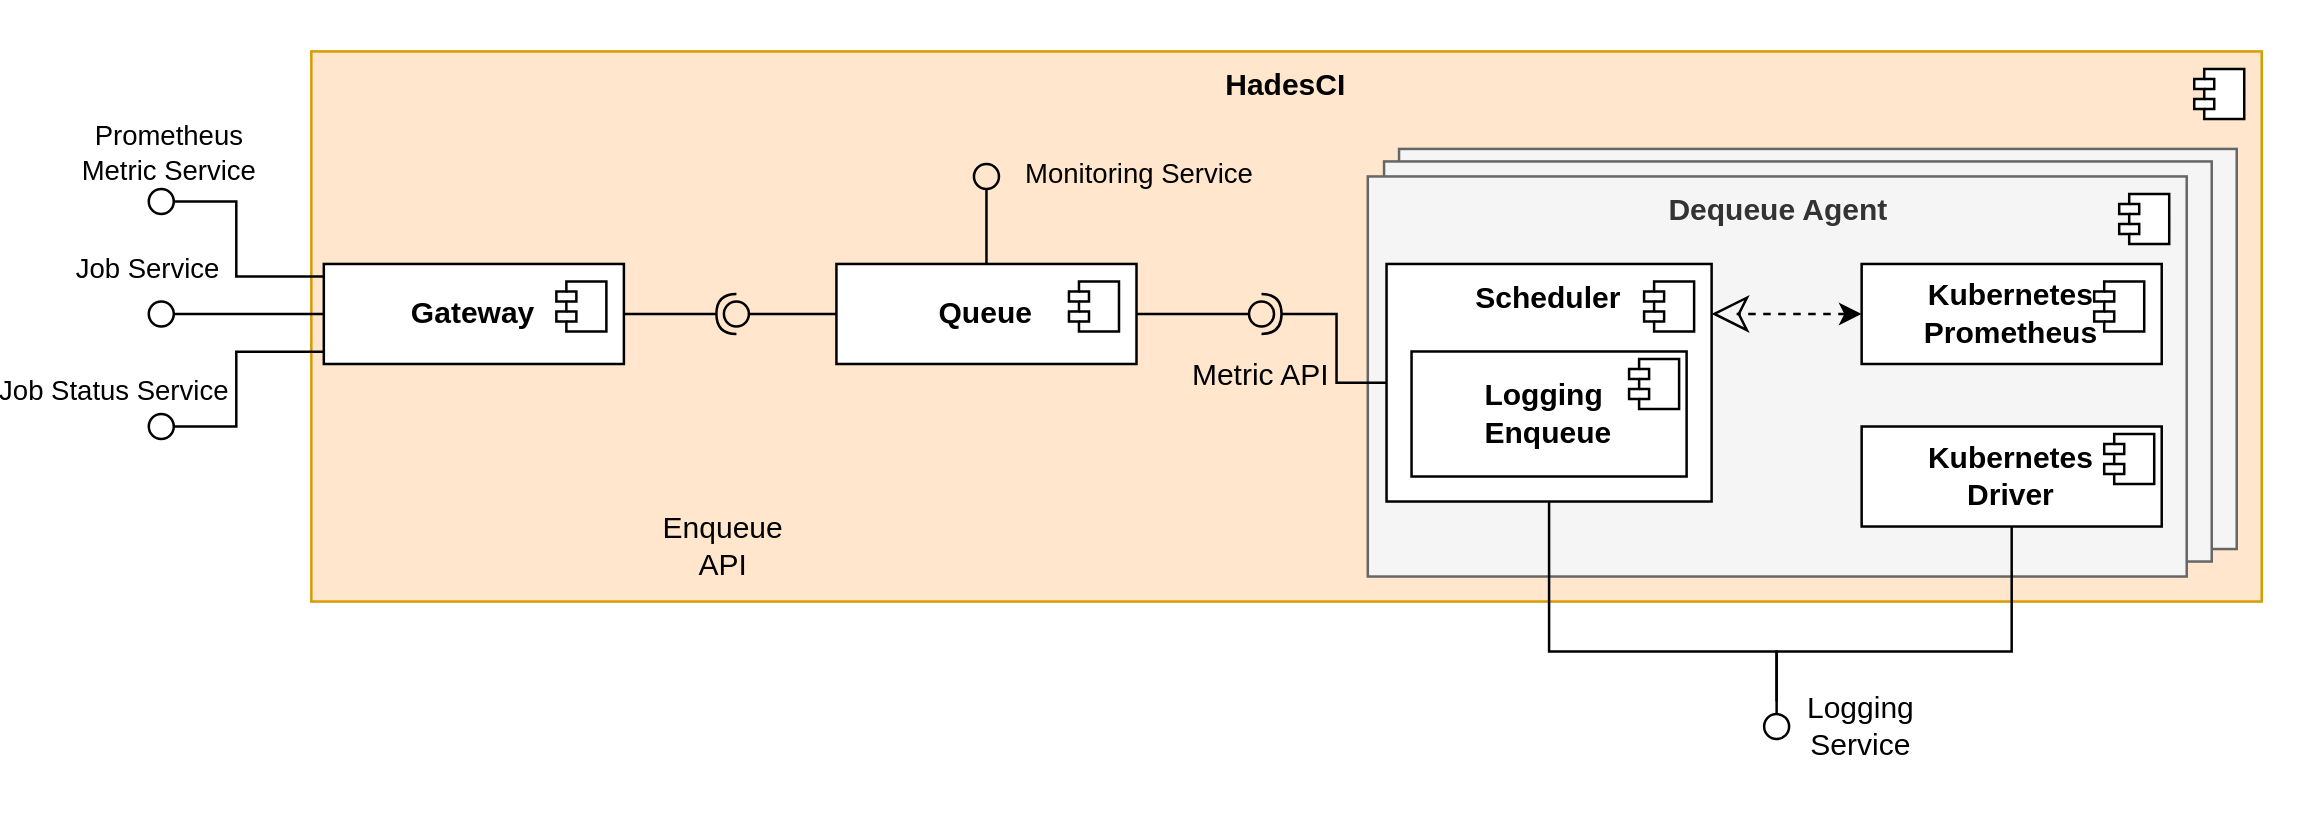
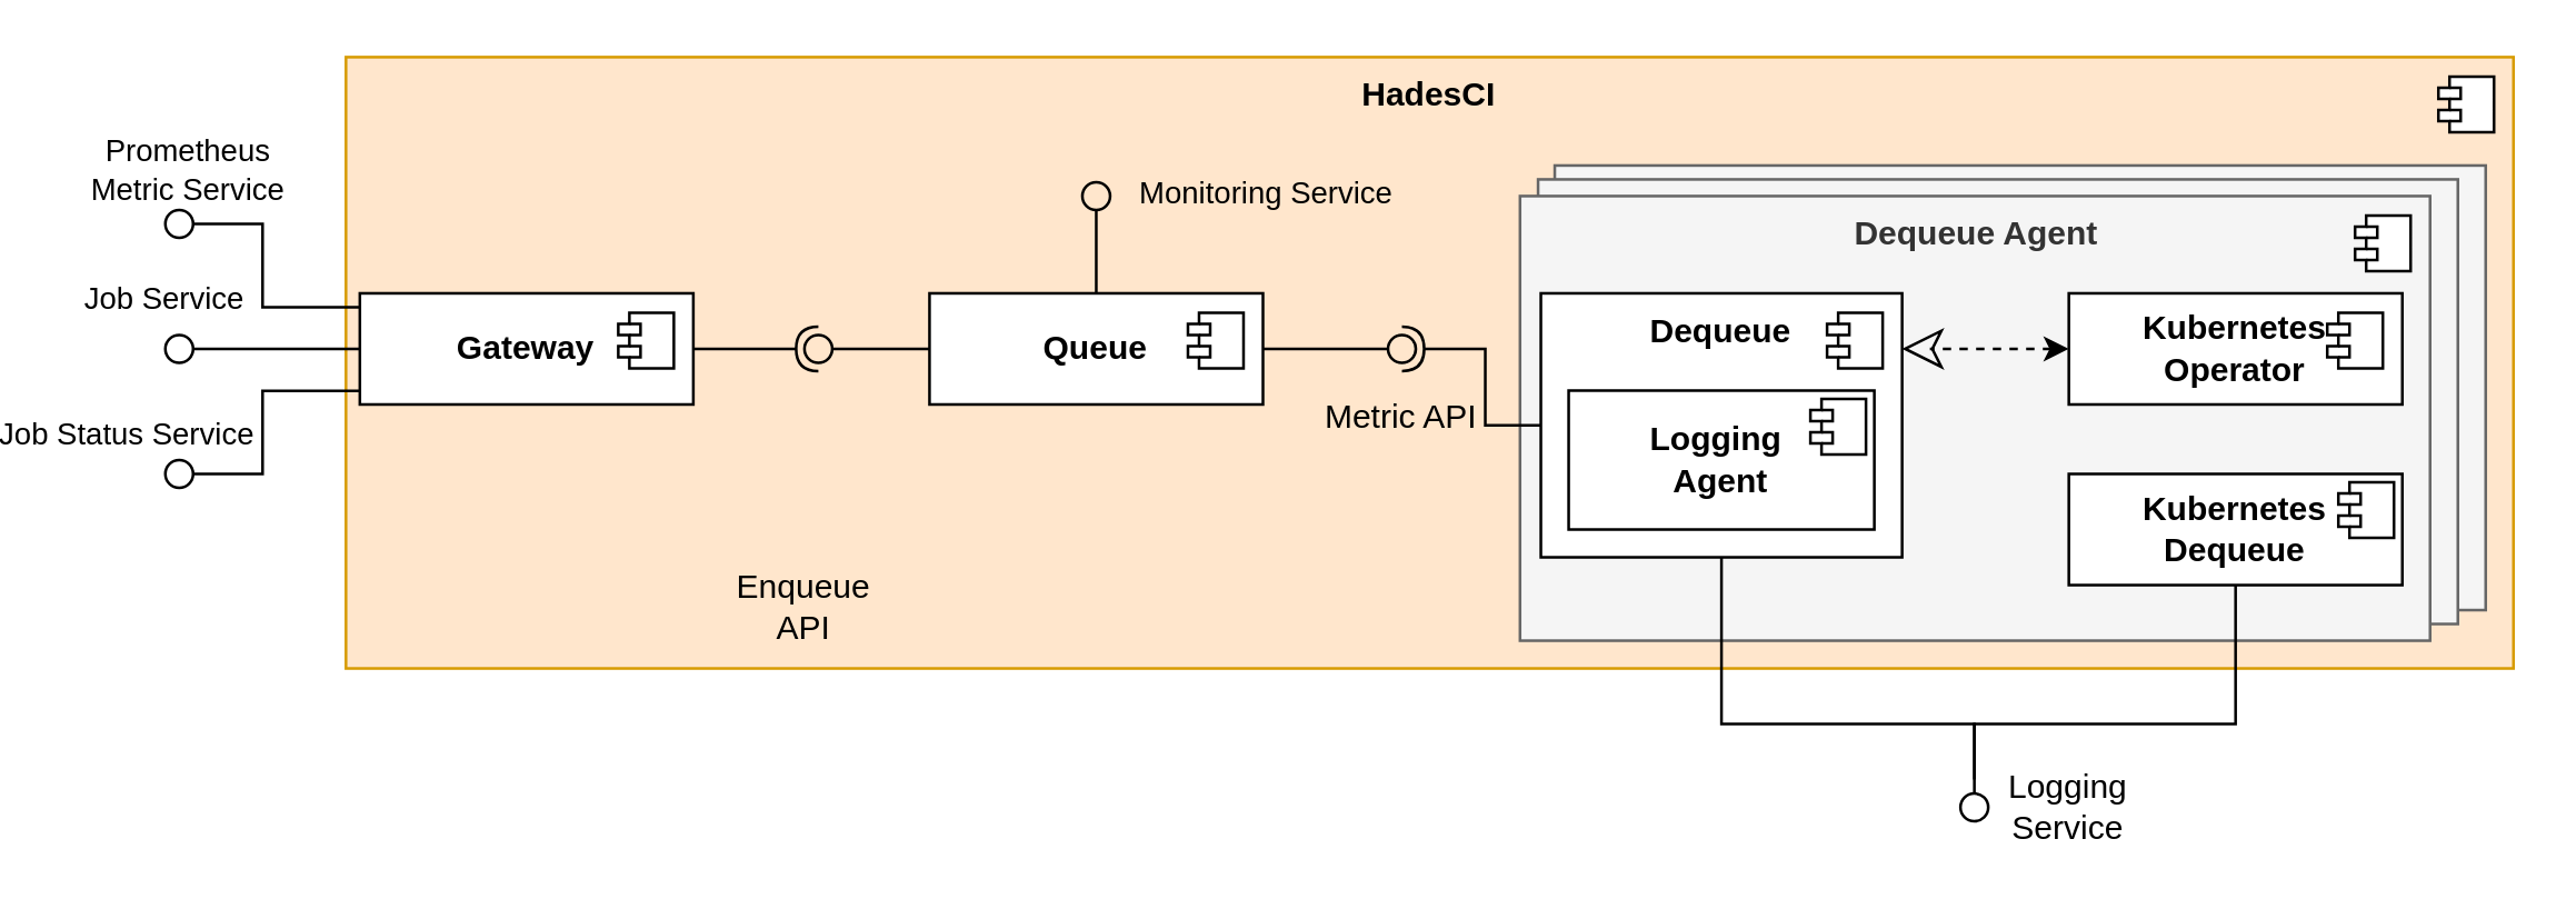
  <mxCell id="0" />
  <mxCell id="1" parent="0" />
  <mxCell id="2" value="&lt;div&gt;&lt;b&gt;HadesCI&lt;/b&gt;&lt;/div&gt;" style="html=1;dropTarget=0;whiteSpace=wrap;verticalAlign=top;fillColor=#ffe6cc;strokeColor=#d79b00;" parent="1" vertex="1"><mxGeometry x="120" y="20" width="780" height="220" as="geometry" /></mxCell>
  <mxCell id="3" value="" style="shape=module;jettyWidth=8;jettyHeight=4;" parent="2" vertex="1"><mxGeometry x="1" width="20" height="20" relative="1" as="geometry"><mxPoint x="-27" y="7" as="offset" /></mxGeometry></mxCell>
  <mxCell id="4" value="" style="html=1;dropTarget=0;whiteSpace=wrap;horizontal=1;verticalAlign=top;fillColor=#f5f5f5;fontColor=#333333;strokeColor=#666666;" parent="1" vertex="1"><mxGeometry x="555" y="59" width="335" height="160" as="geometry" /></mxCell>
  <mxCell id="5" value="" style="html=1;dropTarget=0;whiteSpace=wrap;horizontal=1;verticalAlign=top;fillColor=#f5f5f5;fontColor=#333333;strokeColor=#666666;" parent="1" vertex="1"><mxGeometry x="549" y="64" width="331" height="160" as="geometry" /></mxCell>
  <mxCell id="6" value="" style="rounded=0;orthogonalLoop=1;jettySize=auto;html=1;endArrow=oval;endFill=0;sketch=0;sourcePerimeterSpacing=0;targetPerimeterSpacing=0;endSize=10;edgeStyle=orthogonalEdgeStyle;" parent="1" source="12" edge="1"><mxGeometry relative="1" as="geometry"><mxPoint x="50" y="135" as="sourcePoint" /><mxPoint x="60" y="80" as="targetPoint" /><Array as="points"><mxPoint x="90" y="110" /><mxPoint x="90" y="80" /></Array></mxGeometry></mxCell>
  <mxCell id="7" value="Prometheus&lt;div&gt;Metric Service&lt;/div&gt;" style="edgeLabel;html=1;align=center;verticalAlign=middle;resizable=0;points=[];labelBackgroundColor=none;" parent="6" vertex="1" connectable="0"><mxGeometry x="0.967" y="-3" relative="1" as="geometry"><mxPoint y="-17" as="offset" /></mxGeometry></mxCell>
  <mxCell id="8" value="" style="rounded=0;orthogonalLoop=1;jettySize=auto;html=1;endArrow=oval;endFill=0;sketch=0;sourcePerimeterSpacing=0;targetPerimeterSpacing=0;endSize=10;edgeStyle=orthogonalEdgeStyle;exitX=-0.002;exitY=0.877;exitDx=0;exitDy=0;exitPerimeter=0;" parent="1" source="12" edge="1"><mxGeometry relative="1" as="geometry"><mxPoint x="40" y="130" as="sourcePoint" /><mxPoint x="60" y="170" as="targetPoint" /><Array as="points"><mxPoint x="90" y="140" /><mxPoint x="90" y="170" /></Array></mxGeometry></mxCell>
  <mxCell id="9" value="Job Status Service" style="edgeLabel;html=1;align=center;verticalAlign=middle;resizable=0;points=[];labelBackgroundColor=none;" parent="8" vertex="1" connectable="0"><mxGeometry x="0.967" y="-3" relative="1" as="geometry"><mxPoint x="-21" y="-12" as="offset" /></mxGeometry></mxCell>
  <mxCell id="10" value="&lt;b&gt;Dequeue Agent&lt;/b&gt;" style="html=1;dropTarget=0;whiteSpace=wrap;horizontal=1;verticalAlign=top;fillColor=#f5f5f5;fontColor=#333333;strokeColor=#666666;" parent="1" vertex="1"><mxGeometry x="542.5" y="70" width="327.5" height="160" as="geometry" /></mxCell>
  <mxCell id="11" value="" style="shape=module;jettyWidth=8;jettyHeight=4;" parent="10" vertex="1"><mxGeometry x="1" width="20" height="20" relative="1" as="geometry"><mxPoint x="-27" y="7" as="offset" /></mxGeometry></mxCell>
  <mxCell id="12" value="&lt;div&gt;&lt;b&gt;Gateway&lt;/b&gt;&lt;/div&gt;" style="html=1;dropTarget=0;whiteSpace=wrap;" parent="1" vertex="1"><mxGeometry x="125" y="105" width="120" height="40" as="geometry" /></mxCell>
  <mxCell id="13" value="" style="shape=module;jettyWidth=8;jettyHeight=4;" parent="12" vertex="1"><mxGeometry x="1" width="20" height="20" relative="1" as="geometry"><mxPoint x="-27" y="7" as="offset" /></mxGeometry></mxCell>
  <mxCell id="14" value="&lt;b&gt;Queue&lt;/b&gt;" style="html=1;dropTarget=0;whiteSpace=wrap;" parent="1" vertex="1"><mxGeometry x="330" y="105" width="120" height="40" as="geometry" /></mxCell>
  <mxCell id="15" value="" style="shape=module;jettyWidth=8;jettyHeight=4;" parent="14" vertex="1"><mxGeometry x="1" width="20" height="20" relative="1" as="geometry"><mxPoint x="-27" y="7" as="offset" /></mxGeometry></mxCell>
- <mxCell id="16" value="&lt;b&gt;Scheduler&lt;/b&gt;" style="html=1;dropTarget=0;whiteSpace=wrap;verticalAlign=top;" parent="1" vertex="1"><mxGeometry x="550" y="105" width="130" height="95" as="geometry" /></mxCell>
+ <mxCell id="16" value="&lt;b&gt;Dequeue&lt;/b&gt;" style="html=1;dropTarget=0;whiteSpace=wrap;verticalAlign=top;" parent="1" vertex="1"><mxGeometry x="550" y="105" width="130" height="95" as="geometry" /></mxCell>
  <mxCell id="17" value="" style="shape=module;jettyWidth=8;jettyHeight=4;" parent="16" vertex="1"><mxGeometry x="1" width="20" height="20" relative="1" as="geometry"><mxPoint x="-27" y="7" as="offset" /></mxGeometry></mxCell>
- <mxCell id="18" value="&lt;b&gt;Kubernetes&lt;/b&gt;&lt;div&gt;&lt;b&gt;Prometheus&lt;/b&gt;&lt;/div&gt;" style="html=1;dropTarget=0;whiteSpace=wrap;" parent="1" vertex="1"><mxGeometry x="740" y="105" width="120" height="40" as="geometry" /></mxCell>
+ <mxCell id="18" value="&lt;b&gt;Kubernetes&lt;/b&gt;&lt;div&gt;&lt;b&gt;Operator&lt;/b&gt;&lt;/div&gt;" style="html=1;dropTarget=0;whiteSpace=wrap;" parent="1" vertex="1"><mxGeometry x="740" y="105" width="120" height="40" as="geometry" /></mxCell>
  <mxCell id="19" value="" style="shape=module;jettyWidth=8;jettyHeight=4;" parent="18" vertex="1"><mxGeometry x="1" width="20" height="20" relative="1" as="geometry"><mxPoint x="-27" y="7" as="offset" /></mxGeometry></mxCell>
  <mxCell id="20" value="" style="rounded=0;orthogonalLoop=1;jettySize=auto;html=1;endArrow=halfCircle;endFill=0;endSize=6;strokeWidth=1;sketch=0;exitX=1;exitY=0.5;exitDx=0;exitDy=0;edgeStyle=orthogonalEdgeStyle;" parent="1" source="12" edge="1"><mxGeometry relative="1" as="geometry"><mxPoint x="400" y="240" as="sourcePoint" /><mxPoint x="290" y="125" as="targetPoint" /></mxGeometry></mxCell>
  <mxCell id="21" value="" style="rounded=0;orthogonalLoop=1;jettySize=auto;html=1;endArrow=oval;endFill=0;sketch=0;sourcePerimeterSpacing=0;targetPerimeterSpacing=0;endSize=10;exitX=0;exitY=0.5;exitDx=0;exitDy=0;edgeStyle=orthogonalEdgeStyle;" parent="1" source="14" edge="1"><mxGeometry relative="1" as="geometry"><mxPoint x="230" y="175" as="sourcePoint" /><mxPoint x="290" y="125" as="targetPoint" /></mxGeometry></mxCell>
  <mxCell id="22" value="" style="ellipse;whiteSpace=wrap;html=1;align=center;aspect=fixed;fillColor=none;strokeColor=none;resizable=0;perimeter=centerPerimeter;rotatable=0;allowArrows=0;points=[];outlineConnect=1;" parent="1" vertex="1"><mxGeometry x="245" y="170" width="10" height="10" as="geometry" /></mxCell>
  <mxCell id="23" value="" style="rounded=0;orthogonalLoop=1;jettySize=auto;html=1;endArrow=halfCircle;endFill=0;endSize=6;strokeWidth=1;sketch=0;exitX=0;exitY=0.5;exitDx=0;exitDy=0;edgeStyle=orthogonalEdgeStyle;" parent="1" source="16" edge="1"><mxGeometry relative="1" as="geometry"><mxPoint x="500" y="125" as="sourcePoint" /><mxPoint x="500" y="125" as="targetPoint" /><Array as="points"><mxPoint x="530" y="153" /><mxPoint x="530" y="125" /></Array></mxGeometry></mxCell>
  <mxCell id="24" value="" style="rounded=0;orthogonalLoop=1;jettySize=auto;html=1;endArrow=oval;endFill=0;sketch=0;sourcePerimeterSpacing=0;targetPerimeterSpacing=0;endSize=10;exitX=1;exitY=0.5;exitDx=0;exitDy=0;edgeStyle=orthogonalEdgeStyle;" parent="1" source="14" target="25" edge="1"><mxGeometry relative="1" as="geometry"><mxPoint x="460" y="125" as="sourcePoint" /></mxGeometry></mxCell>
  <mxCell id="25" value="" style="ellipse;whiteSpace=wrap;html=1;align=center;aspect=fixed;fillColor=none;strokeColor=none;resizable=0;perimeter=centerPerimeter;rotatable=0;allowArrows=0;points=[];outlineConnect=1;" parent="1" vertex="1"><mxGeometry x="495" y="120" width="10" height="10" as="geometry" /></mxCell>
  <mxCell id="26" value="" style="endArrow=classic;dashed=1;endFill=0;endSize=12;html=1;rounded=0;exitX=0;exitY=0.5;exitDx=0;exitDy=0;edgeStyle=orthogonalEdgeStyle;startArrow=classic;startFill=1;" parent="1" source="18" target="16" edge="1"><mxGeometry width="160" relative="1" as="geometry"><mxPoint x="620" y="140" as="sourcePoint" /><mxPoint x="460" y="140" as="targetPoint" /><Array as="points"><mxPoint x="690" y="125" /><mxPoint x="690" y="125" /></Array></mxGeometry></mxCell>
  <mxCell id="27" value="Enqueue API" style="text;html=1;align=center;verticalAlign=middle;whiteSpace=wrap;rounded=0;" parent="1" vertex="1"><mxGeometry x="255" y="202.5" width="60" height="30" as="geometry" /></mxCell>
  <mxCell id="28" value="Metric API" style="text;html=1;align=center;verticalAlign=middle;whiteSpace=wrap;rounded=0;" parent="1" vertex="1"><mxGeometry x="470" y="135" width="60" height="30" as="geometry" /></mxCell>
  <mxCell id="29" value="" style="rounded=0;orthogonalLoop=1;jettySize=auto;html=1;endArrow=oval;endFill=0;sketch=0;sourcePerimeterSpacing=0;targetPerimeterSpacing=0;endSize=10;edgeStyle=orthogonalEdgeStyle;" parent="1" source="12" edge="1"><mxGeometry relative="1" as="geometry"><mxPoint x="440" y="205" as="sourcePoint" /><mxPoint x="60" y="125" as="targetPoint" /><Array as="points" /></mxGeometry></mxCell>
  <mxCell id="30" value="" style="ellipse;whiteSpace=wrap;html=1;align=center;aspect=fixed;fillColor=none;strokeColor=none;resizable=0;perimeter=centerPerimeter;rotatable=0;allowArrows=0;points=[];outlineConnect=1;" parent="1" vertex="1"><mxGeometry x="455" y="200" width="10" height="10" as="geometry" /></mxCell>
  <mxCell id="31" value="Job Service" style="text;html=1;align=center;verticalAlign=middle;whiteSpace=wrap;rounded=0;fontSize=11;" parent="1" vertex="1"><mxGeometry x="20" y="100" width="70" height="14" as="geometry" /></mxCell>
- <mxCell id="32" value="&lt;b style=&quot;background-color: transparent; color: light-dark(rgb(0, 0, 0), rgb(255, 255, 255));&quot;&gt;Kubernetes&lt;/b&gt;&lt;div&gt;&lt;b style=&quot;background-color: transparent; color: light-dark(rgb(0, 0, 0), rgb(255, 255, 255));&quot;&gt;Driver&lt;/b&gt;&lt;/div&gt;" style="html=1;dropTarget=0;whiteSpace=wrap;" parent="1" vertex="1"><mxGeometry x="740" y="170" width="120" height="40" as="geometry" /></mxCell>
+ <mxCell id="32" value="&lt;b style=&quot;background-color: transparent; color: light-dark(rgb(0, 0, 0), rgb(255, 255, 255));&quot;&gt;Kubernetes&lt;/b&gt;&lt;div&gt;&lt;b style=&quot;background-color: transparent; color: light-dark(rgb(0, 0, 0), rgb(255, 255, 255));&quot;&gt;Dequeue&lt;/b&gt;&lt;/div&gt;" style="html=1;dropTarget=0;whiteSpace=wrap;" parent="1" vertex="1"><mxGeometry x="740" y="170" width="120" height="40" as="geometry" /></mxCell>
  <mxCell id="33" value="" style="shape=module;jettyWidth=8;jettyHeight=4;" parent="32" vertex="1"><mxGeometry x="1" width="20" height="20" relative="1" as="geometry"><mxPoint x="-23" y="3" as="offset" /></mxGeometry></mxCell>
  <mxCell id="34" value="" style="ellipse;whiteSpace=wrap;html=1;align=center;aspect=fixed;fillColor=none;strokeColor=none;resizable=0;perimeter=centerPerimeter;rotatable=0;allowArrows=0;points=[];outlineConnect=1;" parent="1" vertex="1"><mxGeometry x="720" y="280" width="10" height="10" as="geometry" /></mxCell>
  <mxCell id="35" value="" style="rounded=0;orthogonalLoop=1;jettySize=auto;html=1;endArrow=oval;endFill=0;sketch=0;sourcePerimeterSpacing=0;targetPerimeterSpacing=0;endSize=10;edgeStyle=orthogonalEdgeStyle;fontStyle=4" parent="1" source="14" edge="1"><mxGeometry relative="1" as="geometry"><mxPoint x="370" y="49.997" as="sourcePoint" /><mxPoint x="390" y="70" as="targetPoint" /></mxGeometry></mxCell>
  <mxCell id="36" value="Monitoring Service" style="edgeLabel;html=1;align=center;verticalAlign=middle;resizable=0;points=[];labelBackgroundColor=none;" parent="35" vertex="1" connectable="0"><mxGeometry x="0.627" relative="1" as="geometry"><mxPoint x="60" y="-8" as="offset" /></mxGeometry></mxCell>
- <mxCell id="37" value="&lt;b&gt;Logging&amp;nbsp;&lt;/b&gt;&lt;div&gt;&lt;div&gt;&lt;b&gt;Enqueue&lt;/b&gt;&lt;/div&gt;&lt;/div&gt;" style="html=1;dropTarget=0;whiteSpace=wrap;" parent="1" vertex="1"><mxGeometry x="560" y="140" width="110" height="50" as="geometry" /></mxCell>
+ <mxCell id="37" value="&lt;b&gt;Logging&amp;nbsp;&lt;/b&gt;&lt;div&gt;&lt;div&gt;&lt;b&gt;Agent&lt;/b&gt;&lt;/div&gt;&lt;/div&gt;" style="html=1;dropTarget=0;whiteSpace=wrap;" parent="1" vertex="1"><mxGeometry x="560" y="140" width="110" height="50" as="geometry" /></mxCell>
  <mxCell id="38" value="" style="shape=module;jettyWidth=8;jettyHeight=4;" parent="37" vertex="1"><mxGeometry x="1" width="20" height="20" relative="1" as="geometry"><mxPoint x="-23" y="3" as="offset" /></mxGeometry></mxCell>
  <mxCell id="39" value="" style="rounded=0;orthogonalLoop=1;jettySize=auto;html=1;endArrow=oval;endFill=0;sketch=0;sourcePerimeterSpacing=0;targetPerimeterSpacing=0;endSize=10;edgeStyle=orthogonalEdgeStyle;exitX=0.5;exitY=1;exitDx=0;exitDy=0;" parent="1" source="16" edge="1"><mxGeometry relative="1" as="geometry"><mxPoint x="621" y="200" as="sourcePoint" /><mxPoint x="706" y="290" as="targetPoint" /><Array as="points"><mxPoint x="615" y="260" /><mxPoint x="706" y="260" /></Array></mxGeometry></mxCell>
  <mxCell id="40" value="" style="rounded=0;orthogonalLoop=1;jettySize=auto;html=1;endArrow=none;endFill=0;sketch=0;sourcePerimeterSpacing=0;targetPerimeterSpacing=0;endSize=10;edgeStyle=orthogonalEdgeStyle;exitX=0.5;exitY=1;exitDx=0;exitDy=0;" parent="1" source="32" edge="1"><mxGeometry relative="1" as="geometry"><mxPoint x="796" y="210" as="sourcePoint" /><mxPoint x="706" y="280" as="targetPoint" /><Array as="points"><mxPoint x="800" y="260" /><mxPoint x="706" y="260" /></Array></mxGeometry></mxCell>
  <mxCell id="41" value="Logging Service" style="text;html=1;align=center;verticalAlign=middle;whiteSpace=wrap;rounded=0;" parent="1" vertex="1"><mxGeometry x="710" y="275" width="60" height="30" as="geometry" /></mxCell>
